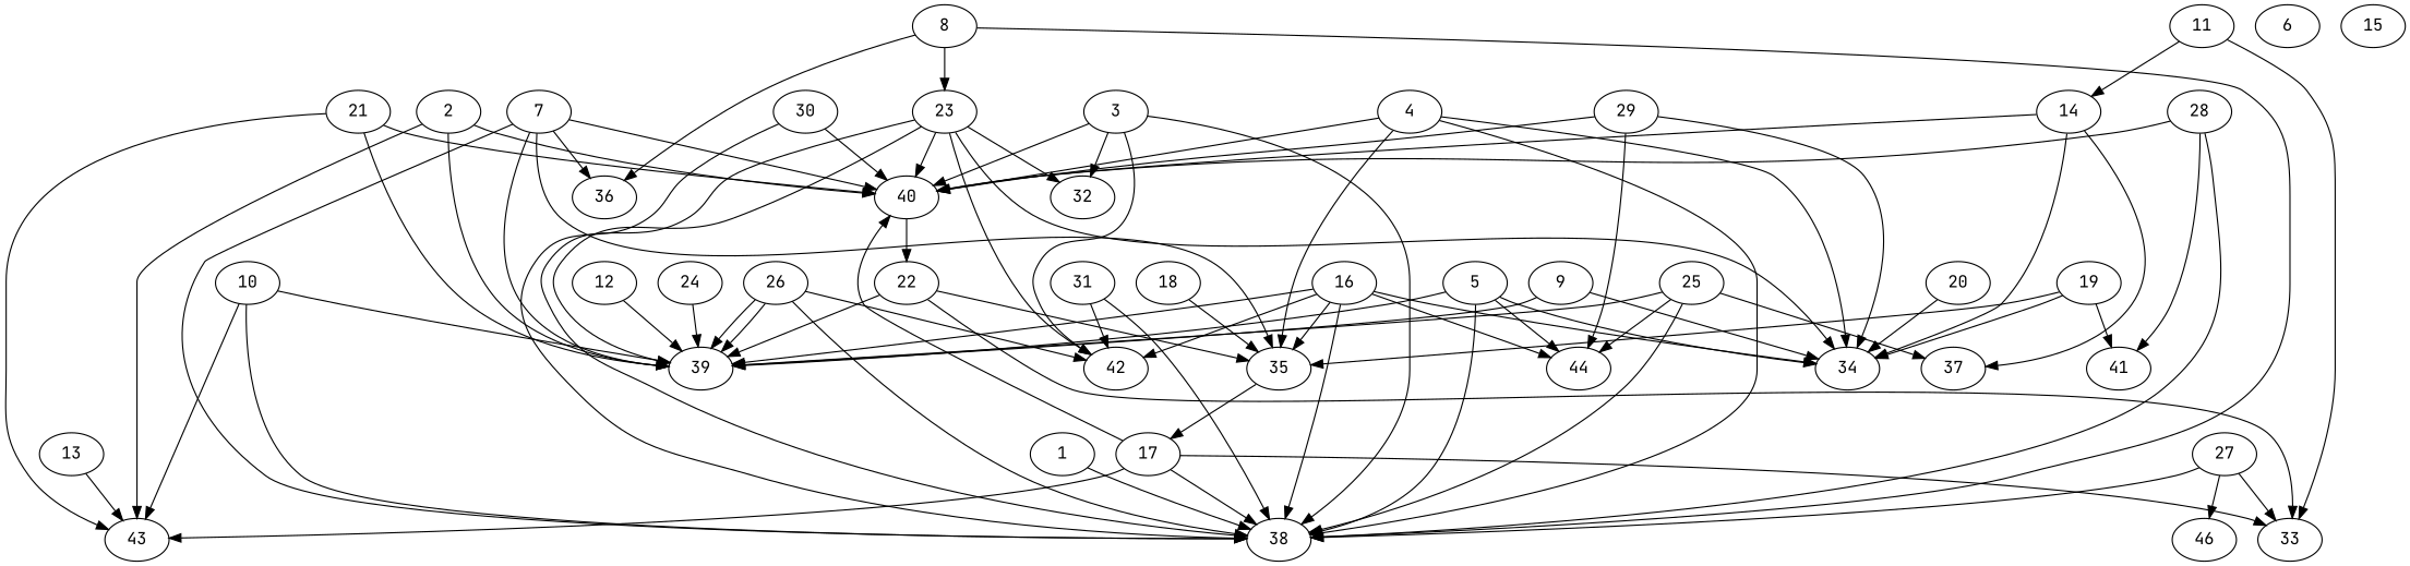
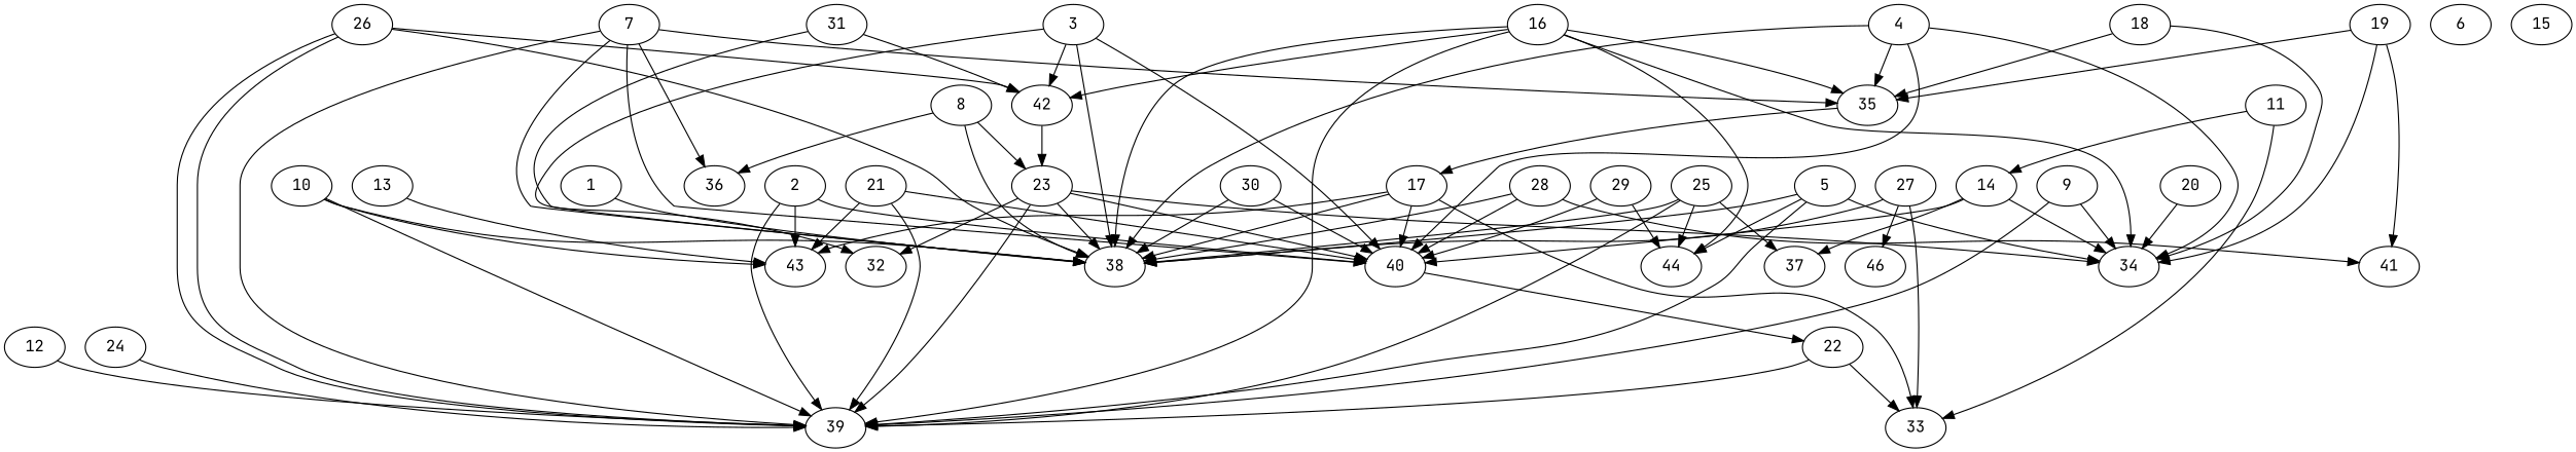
  digraph {
    fontname="JetBrains Mono"
    node [alpha=0.10 fontname="JetBrains Mono"]
    edge [fontname="JetBrains Mono"]
    1 [expect_size=14860288]
    38 [alpha=0.18 expect_size=27980800]
    2 [alpha=0.04 expect_size=44721152]
    39 [alpha=0.17 expect_size=28386304]
    40 [alpha=0.16 expect_size=12316672]
    43 [alpha=0.13 expect_size=41427968]
    22 [alpha=0.11 expect_size=28195840]
    3 [alpha=0.09 expect_size=9362432]
    32 [alpha=0.03 expect_size=45486080]
    42 [alpha=0.08 expect_size=33883136]
    4 [alpha=0.00 expect_size=35756032]
    34 [alpha=0.08 expect_size=30322688]
    35 [alpha=0.13 expect_size=43865088]
    17 [alpha=0.03 expect_size=17977344]
    5 [alpha=0.01 expect_size=18002944]
    44 [alpha=0.00 expect_size=5550080]
    6 [alpha=0.02 expect_size=48585728]
    7 [alpha=0.05 expect_size=21280768]
    36 [alpha=0.01 expect_size=31509504]
    8 [alpha=0.04 expect_size=27966464]
    23 [alpha=0.02 expect_size=36854784]
    9 [alpha=0.06 expect_size=26934272]
    10 [alpha=0.01 expect_size=24964096]
    11 [alpha=0.08 expect_size=49203200]
    33 [alpha=0.05 expect_size=25305088]
    14 [alpha=0.18 expect_size=8732672]
    12 [alpha=0.04 expect_size=25563136]
    13 [expect_size=35848192]
    37 [alpha=0.14 expect_size=36596736]
    15 [expect_size=9541632]
    16 [alpha=0.17 expect_size=12730368]
    18 [alpha=0.11 expect_size=29962240]
    19 [alpha=0.02 expect_size=39347200]
    41 [alpha=0.17 expect_size=46682112]
    20 [expect_size=7383040]
    21 [alpha=0.03 expect_size=9937920]
    24 [alpha=0.06 expect_size=12807168]
    25 [alpha=0.15 expect_size=7269376]
    26 [alpha=0.02 expect_size=30032896]
    27 [alpha=0.16 expect_size=22858752]
    n41 [alpha=0.09 expect_size=24111104 label=46]
    28 [alpha=0.00 expect_size=30236672]
    29 [alpha=0.13 expect_size=10070016]
    30 [alpha=0.15 expect_size=15230976]
    31 [alpha=0.15 expect_size=39559168]
    1 -> 38
    2 -> 39
    2 -> 40
    2 -> 43
    40 -> 22
    22 -> 39
-   22 -> 35
    22 -> 33
    3 -> 38
    3 -> 40
    3 -> 32
    3 -> 42
    4 -> 38
    4 -> 40
    4 -> 34
    4 -> 35
    35 -> 17
    17 -> 38
    17 -> 40
    17 -> 43
    17 -> 33
    5 -> 38
    5 -> 39
    5 -> 34
    5 -> 44
    7 -> 38
    7 -> 39
    7 -> 40
    7 -> 35
    7 -> 36
    8 -> 38
    8 -> 36
    8 -> 23
    23 -> 38
    23 -> 39
    23 -> 40
    23 -> 32
-   23 -> 42
+   42 -> 23
    23 -> 34
    9 -> 39
    9 -> 34
    10 -> 38
    10 -> 39
    10 -> 43
    11 -> 33
    11 -> 14
    14 -> 40
    14 -> 34
    14 -> 37
    12 -> 39
    13 -> 43
    16 -> 38
    16 -> 39
    16 -> 42
    16 -> 34
    16 -> 35
    16 -> 44
-   29 -> 34
+   18 -> 34
    18 -> 35
    19 -> 34
    19 -> 35
    19 -> 41
    20 -> 34
    21 -> 39
    21 -> 40
    21 -> 43
    24 -> 39
    25 -> 38
    25 -> 39
    25 -> 44
    25 -> 37
    26 -> 38
    26 -> 39
    26 -> 39
    26 -> 42
    27 -> 38
    27 -> 33
    27 -> n41
    28 -> 38
    28 -> 40
    28 -> 41
    29 -> 40
    29 -> 44
    30 -> 38
    30 -> 40
    31 -> 38
    31 -> 42
  }
